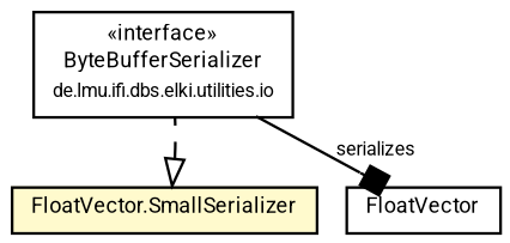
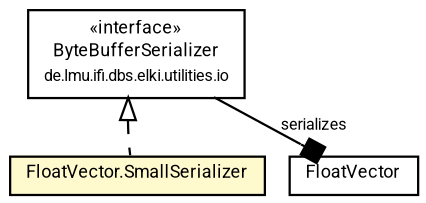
  digraph {
    nodesep=0.15
    rankdir=TB
    ranksep=0.25
    node [fontcolor=black fontname=Roboto fontsize=8 margin=0 shape=plaintext]
    edge [color=black fontname=Roboto fontsize=7 labelfontname=Roboto labelfontsize=7]
    n1 [height=0 label=<<table title="de.lmu.ifi.dbs.elki.data.FloatVector" border="0" cellborder="1" cellspacing="0" cellpadding="2" href="FloatVector.html" target="_parent"> 		<tr><td><table border="0" cellspacing="0" cellpadding="1"> 		<tr><td align="center" balign="center"> <font face="Roboto">FloatVector</font> </td></tr> 		</table></td></tr> 		</table>> width=0]
    n2 [height=0 label=<<table title="de.lmu.ifi.dbs.elki.data.FloatVector.SmallSerializer" border="0" cellborder="1" cellspacing="0" cellpadding="2" bgcolor="lemonChiffon" href="FloatVector.SmallSerializer.html" target="_parent"> 		<tr><td><table border="0" cellspacing="0" cellpadding="1"> 		<tr><td align="center" balign="center"> <font face="Roboto">FloatVector.SmallSerializer</font> </td></tr> 		</table></td></tr> 		</table>> width=0]
    n3 [height=0 label=<<table title="de.lmu.ifi.dbs.elki.utilities.io.ByteBufferSerializer" border="0" cellborder="1" cellspacing="0" cellpadding="2" href="../utilities/io/ByteBufferSerializer.html" target="_parent"> 		<tr><td><table border="0" cellspacing="0" cellpadding="1"> 		<tr><td align="center" balign="center"> &#171;interface&#187; </td></tr> 		<tr><td align="center" balign="center"> <font face="Roboto">ByteBufferSerializer</font> </td></tr> 		<tr><td align="center" balign="center"> <font face="Roboto" point-size="7.0">de.lmu.ifi.dbs.elki.utilities.io</font> </td></tr> 		</table></td></tr> 		</table>> width=0]
    n3 -> n1 [arrowhead=box label=serializes weight=2]
-   n2 -> n3 [arrowtail=empty dir=back style=dashed weight=9]
+   n3 -> n2 [arrowtail=empty dir=back style=dashed weight=9]
  }
